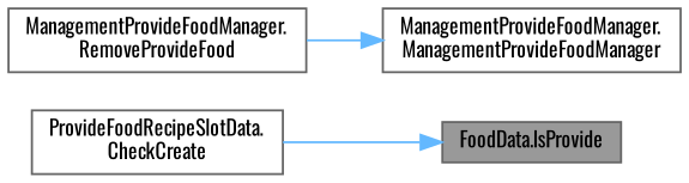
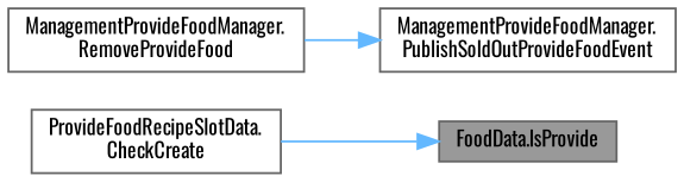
  digraph {
    fontname=Oswald
    rankdir=RL
    node [color=grey40 fillcolor=white fontname=Oswald fontsize=10 shape=box style=filled]
    edge [color=steelblue1 dir=back fontname=Oswald fontsize=10 labelfontname=Helvetica labelfontsize=10 style=solid]
    n1 [color=gray40 fillcolor=grey60 fontcolor=black height=0.2 label="FoodData.IsProvide" width=0.4]
    n2 [height=0.2 label="ProvideFoodRecipeSlotData.\lCheckCreate" width=0.4]
-   n3 [height=0.2 label="ManagementProvideFoodManager.\lManagementProvideFoodManager" width=0.4]
+   n3 [height=0.2 label="ManagementProvideFoodManager.\lPublishSoldOutProvideFoodEvent" width=0.4]
    n4 [height=0.2 label="ManagementProvideFoodManager.\lRemoveProvideFood" width=0.4]
    n1 -> n2
    n3 -> n4
  }
